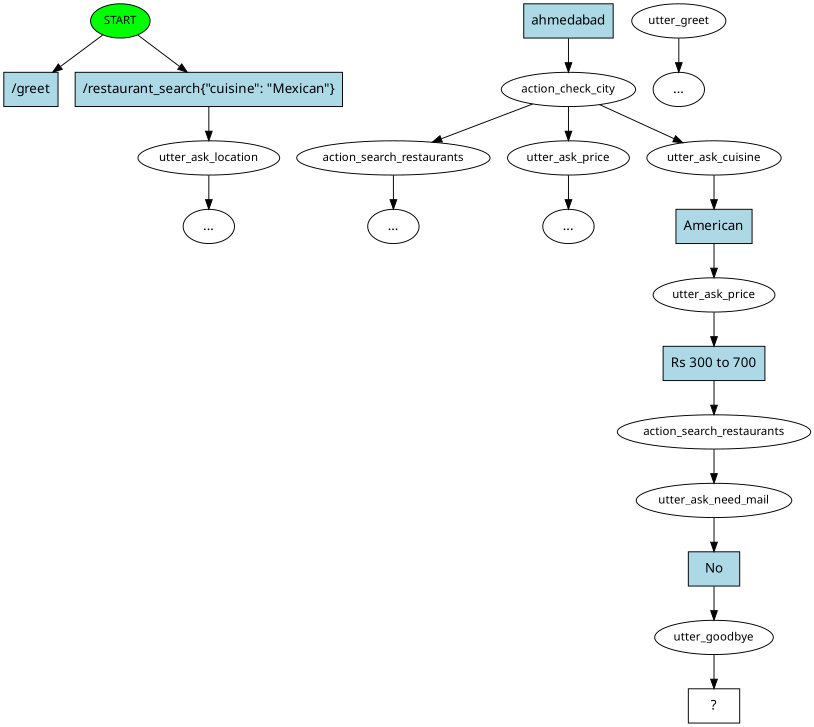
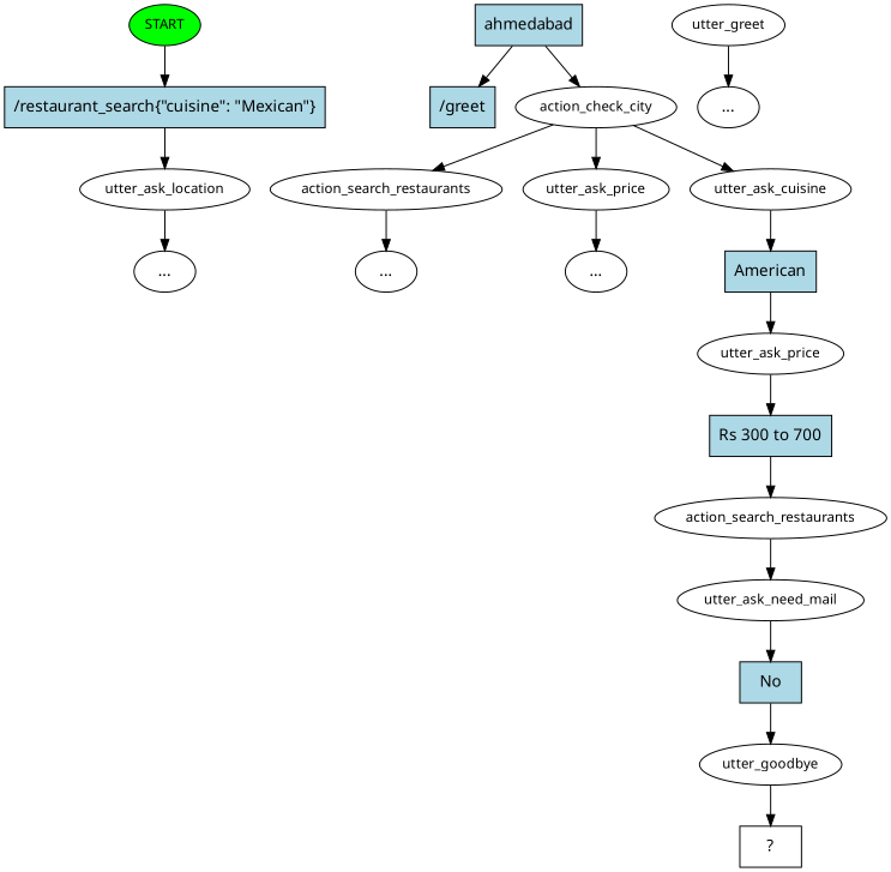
  digraph {
    fontname="Noto Sans"
    node [fontname="Noto Sans"]
    edge [fontname="Noto Sans"]
    n1 [fillcolor=green fontsize=12 label=START style=filled]
    n2 [fillcolor=lightblue label="/greet" shape=rect style=filled]
    n3 [fillcolor=lightblue label="/restaurant_search{\"cuisine\": \"Mexican\"}" shape=rect style=filled]
    n4 [fillcolor=lightblue label=ahmedabad shape=rect style=filled]
    n5 [fontsize=12 label=action_check_city]
    n6 [fontsize=12 label=utter_ask_location]
    n7 [fontsize=12 label=utter_greet]
    n8 [label="..."]
    n9 [fontsize=12 label=action_search_restaurants]
    n10 [fontsize=12 label=utter_ask_price]
    n11 [fontsize=12 label=utter_ask_cuisine]
    n12 [label="..."]
    n13 [label="..."]
    n14 [fillcolor=lightblue label=American shape=rect style=filled]
    n15 [label="..."]
    n16 [fontsize=12 label=utter_ask_price]
    n17 [fillcolor=lightblue label="Rs 300 to 700" shape=rect style=filled]
    n18 [fontsize=12 label=action_search_restaurants]
    n19 [fontsize=12 label=utter_ask_need_mail]
    n20 [fillcolor=lightblue label=No shape=rect style=filled]
    n21 [fontsize=12 label=utter_goodbye]
    n22 [label="  ?  " shape=rect]
-   n1 -> n2
+   n4 -> n2
    n1 -> n3
    n3 -> n6
    n4 -> n5
    n5 -> n9
    n5 -> n10
    n5 -> n11
    n6 -> n15
    n7 -> n8
    n9 -> n12
    n10 -> n13
    n11 -> n14
    n14 -> n16
    n16 -> n17
    n17 -> n18
    n18 -> n19
    n19 -> n20
    n20 -> n21
    n21 -> n22
  }
